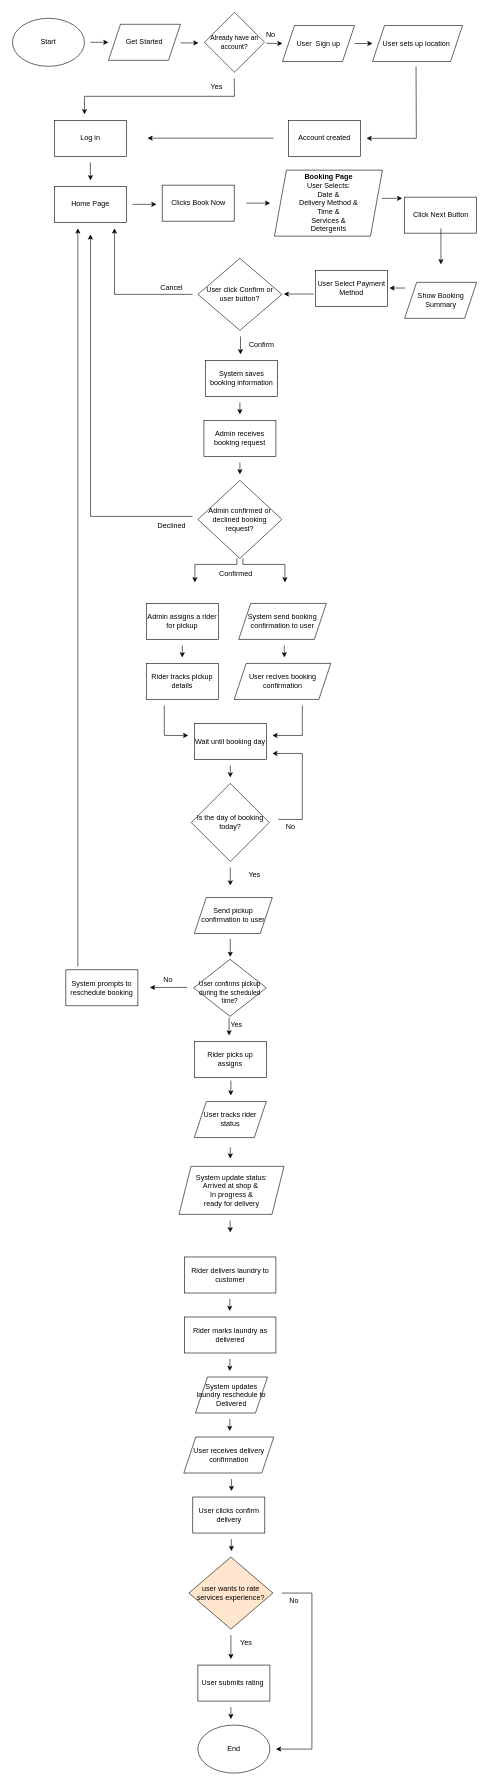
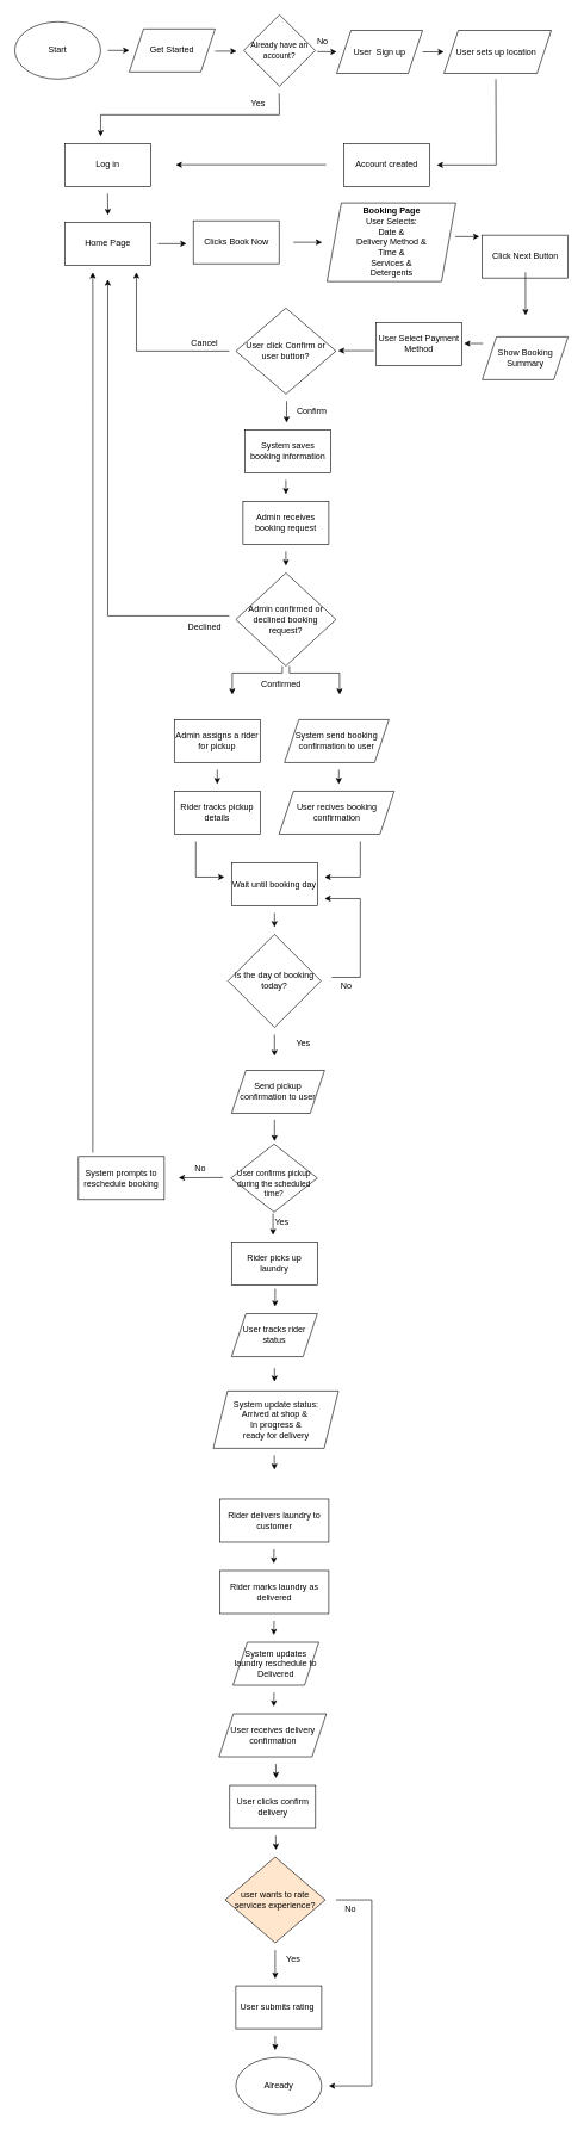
  <mxCell id="0" />
  <mxCell id="1" parent="0" />
  <mxCell id="2" value="Start" style="ellipse;whiteSpace=wrap;html=1;" parent="1" vertex="1"><mxGeometry x="20" y="30" width="120" height="80" as="geometry" /></mxCell>
  <mxCell id="3" value="&lt;font style=&quot;font-size: 11px;&quot;&gt;Already have an account?&lt;/font&gt;" style="rhombus;whiteSpace=wrap;html=1;" parent="1" vertex="1"><mxGeometry x="340" y="20" width="100" height="100" as="geometry" /></mxCell>
  <mxCell id="4" value="" style="endArrow=classic;html=1;rounded=0;" parent="1" edge="1"><mxGeometry width="50" height="50" relative="1" as="geometry"><mxPoint x="443" y="71.66" as="sourcePoint" /><mxPoint x="470" y="72" as="targetPoint" /></mxGeometry></mxCell>
  <mxCell id="5" value="Get Started" style="shape=parallelogram;perimeter=parallelogramPerimeter;whiteSpace=wrap;html=1;fixedSize=1;" parent="1" vertex="1"><mxGeometry x="180" y="40" width="120" height="60" as="geometry" /></mxCell>
  <mxCell id="6" value="" style="endArrow=classic;html=1;rounded=0;" parent="1" edge="1"><mxGeometry width="50" height="50" relative="1" as="geometry"><mxPoint x="389.5" y="130" as="sourcePoint" /><mxPoint x="140" y="190" as="targetPoint" /><Array as="points"><mxPoint x="390" y="160" /><mxPoint x="140" y="160" /></Array></mxGeometry></mxCell>
  <mxCell id="7" value="Log in" style="rounded=0;whiteSpace=wrap;html=1;" parent="1" vertex="1"><mxGeometry x="90" y="200" width="120" height="60" as="geometry" /></mxCell>
  <mxCell id="8" value="Yes" style="text;html=1;align=center;verticalAlign=middle;resizable=0;points=[];autosize=1;strokeColor=none;fillColor=none;" parent="1" vertex="1"><mxGeometry x="340" y="130" width="40" height="30" as="geometry" /></mxCell>
  <mxCell id="9" value="No" style="text;html=1;align=center;verticalAlign=middle;resizable=0;points=[];autosize=1;strokeColor=none;fillColor=none;" parent="1" vertex="1"><mxGeometry x="430" y="42" width="40" height="30" as="geometry" /></mxCell>
  <mxCell id="10" value="" style="endArrow=classic;html=1;rounded=0;" parent="1" edge="1"><mxGeometry width="50" height="50" relative="1" as="geometry"><mxPoint x="300" y="71" as="sourcePoint" /><mxPoint x="330" y="71" as="targetPoint" /></mxGeometry></mxCell>
  <mxCell id="11" value="" style="endArrow=classic;html=1;rounded=0;" parent="1" edge="1"><mxGeometry width="50" height="50" relative="1" as="geometry"><mxPoint x="150" y="70" as="sourcePoint" /><mxPoint x="180" y="70" as="targetPoint" /></mxGeometry></mxCell>
  <mxCell id="12" value="Home Page" style="rounded=0;whiteSpace=wrap;html=1;" parent="1" vertex="1"><mxGeometry x="90" y="310" width="120" height="60" as="geometry" /></mxCell>
  <mxCell id="13" value="" style="endArrow=classic;html=1;rounded=0;" parent="1" edge="1"><mxGeometry width="50" height="50" relative="1" as="geometry"><mxPoint x="149.76" y="270" as="sourcePoint" /><mxPoint x="150.1" y="300" as="targetPoint" /></mxGeometry></mxCell>
  <mxCell id="14" value="Clicks Book Now" style="rounded=0;whiteSpace=wrap;html=1;" parent="1" vertex="1"><mxGeometry x="269.5" y="308" width="120" height="60" as="geometry" /></mxCell>
  <mxCell id="15" value="" style="endArrow=classic;html=1;rounded=0;" parent="1" edge="1"><mxGeometry width="50" height="50" relative="1" as="geometry"><mxPoint x="220" y="340" as="sourcePoint" /><mxPoint x="260" y="340" as="targetPoint" /></mxGeometry></mxCell>
  <mxCell id="16" value="&lt;div&gt;&lt;b&gt;&lt;br&gt;&lt;/b&gt;&lt;/div&gt;&lt;b&gt;Booking Page&lt;/b&gt;&lt;div&gt;User Selects:&lt;br&gt;Date &amp;amp;&lt;br&gt;Delivery Method &amp;amp;&lt;br&gt;Time &amp;amp;&lt;div&gt;Services &amp;amp;&lt;/div&gt;&lt;div&gt;Detergents&lt;br&gt;&lt;div&gt;&lt;br&gt;&lt;/div&gt;&lt;/div&gt;&lt;/div&gt;" style="shape=parallelogram;perimeter=parallelogramPerimeter;whiteSpace=wrap;html=1;fixedSize=1;" parent="1" vertex="1"><mxGeometry x="456.5" y="283" width="180" height="110" as="geometry" /></mxCell>
  <mxCell id="17" value="Click Next Button" style="rounded=0;whiteSpace=wrap;html=1;" parent="1" vertex="1"><mxGeometry x="673.5" y="328" width="120" height="60" as="geometry" /></mxCell>
  <mxCell id="18" value="" style="endArrow=classic;html=1;rounded=0;" parent="1" edge="1"><mxGeometry width="50" height="50" relative="1" as="geometry"><mxPoint x="409.5" y="338" as="sourcePoint" /><mxPoint x="449.5" y="338" as="targetPoint" /></mxGeometry></mxCell>
  <mxCell id="19" value="" style="endArrow=classic;html=1;rounded=0;" parent="1" edge="1"><mxGeometry width="50" height="50" relative="1" as="geometry"><mxPoint x="635.59" y="330" as="sourcePoint" /><mxPoint x="669.5" y="330" as="targetPoint" /></mxGeometry></mxCell>
  <mxCell id="20" value="Show Booking Summary" style="shape=parallelogram;perimeter=parallelogramPerimeter;whiteSpace=wrap;html=1;fixedSize=1;" parent="1" vertex="1"><mxGeometry x="673.5" y="470" width="120" height="60" as="geometry" /></mxCell>
  <mxCell id="21" value="" style="endArrow=classic;html=1;rounded=0;" parent="1" edge="1"><mxGeometry width="50" height="50" relative="1" as="geometry"><mxPoint x="733.97" y="380" as="sourcePoint" /><mxPoint x="734" y="440" as="targetPoint" /></mxGeometry></mxCell>
  <mxCell id="22" value="" style="endArrow=classic;html=1;rounded=0;" parent="1" edge="1"><mxGeometry width="50" height="50" relative="1" as="geometry"><mxPoint x="674.5" y="479.47" as="sourcePoint" /><mxPoint x="648.03" y="479.47" as="targetPoint" /></mxGeometry></mxCell>
  <mxCell id="23" value="User Select Payment Method" style="rounded=0;whiteSpace=wrap;html=1;" parent="1" vertex="1"><mxGeometry x="525" y="450" width="120" height="60" as="geometry" /></mxCell>
  <mxCell id="24" value="" style="endArrow=classic;html=1;rounded=0;" parent="1" edge="1"><mxGeometry width="50" height="50" relative="1" as="geometry"><mxPoint x="522" y="489.47" as="sourcePoint" /><mxPoint x="472" y="489.47" as="targetPoint" /></mxGeometry></mxCell>
  <mxCell id="25" value="System saves booking information" style="rounded=0;whiteSpace=wrap;html=1;" parent="1" vertex="1"><mxGeometry x="341.5" y="600" width="120" height="60" as="geometry" /></mxCell>
  <mxCell id="26" value="Admin receives booking request" style="rounded=0;whiteSpace=wrap;html=1;" parent="1" vertex="1"><mxGeometry x="339" y="700" width="120" height="60" as="geometry" /></mxCell>
  <mxCell id="27" value="Admin assigns a rider for pickup" style="rounded=0;whiteSpace=wrap;html=1;" parent="1" vertex="1"><mxGeometry x="243" y="1005" width="120" height="60" as="geometry" /></mxCell>
  <mxCell id="28" value="Rider tracks pickup details" style="rounded=0;whiteSpace=wrap;html=1;" parent="1" vertex="1"><mxGeometry x="243" y="1105" width="120" height="60" as="geometry" /></mxCell>
  <mxCell id="29" value="User sets up location&amp;nbsp;" style="shape=parallelogram;perimeter=parallelogramPerimeter;whiteSpace=wrap;html=1;fixedSize=1;" parent="1" vertex="1"><mxGeometry x="620" y="42" width="150" height="60" as="geometry" /></mxCell>
  <mxCell id="30" value="Account created" style="rounded=0;whiteSpace=wrap;html=1;" parent="1" vertex="1"><mxGeometry x="480" y="200" width="120" height="60" as="geometry" /></mxCell>
  <mxCell id="31" value="" style="endArrow=classic;html=1;rounded=0;" parent="1" edge="1"><mxGeometry width="50" height="50" relative="1" as="geometry"><mxPoint x="590" y="72" as="sourcePoint" /><mxPoint x="620" y="72" as="targetPoint" /></mxGeometry></mxCell>
  <mxCell id="32" value="" style="endArrow=classic;html=1;rounded=0;" parent="1" edge="1"><mxGeometry width="50" height="50" relative="1" as="geometry"><mxPoint x="692.5" y="110" as="sourcePoint" /><mxPoint x="610" y="230" as="targetPoint" /><Array as="points"><mxPoint x="693" y="230" /></Array></mxGeometry></mxCell>
  <mxCell id="33" value="" style="endArrow=classic;html=1;rounded=0;" parent="1" edge="1"><mxGeometry width="50" height="50" relative="1" as="geometry"><mxPoint x="455" y="229.68" as="sourcePoint" /><mxPoint x="245" y="229.68" as="targetPoint" /></mxGeometry></mxCell>
  <mxCell id="34" value="User click Confirm or user button?" style="rhombus;whiteSpace=wrap;html=1;" parent="1" vertex="1"><mxGeometry x="329" y="430" width="140" height="120" as="geometry" /></mxCell>
  <mxCell id="35" value="" style="endArrow=classic;html=1;rounded=0;" parent="1" edge="1"><mxGeometry width="50" height="50" relative="1" as="geometry"><mxPoint x="400" y="560" as="sourcePoint" /><mxPoint x="400" y="590" as="targetPoint" /></mxGeometry></mxCell>
  <mxCell id="36" value="Cancel" style="text;html=1;align=center;verticalAlign=middle;resizable=0;points=[];autosize=1;strokeColor=none;fillColor=none;" parent="1" vertex="1"><mxGeometry x="255" y="465" width="60" height="30" as="geometry" /></mxCell>
  <mxCell id="37" value="Confirm" style="text;html=1;align=center;verticalAlign=middle;resizable=0;points=[];autosize=1;strokeColor=none;fillColor=none;" parent="1" vertex="1"><mxGeometry x="400" y="560" width="70" height="30" as="geometry" /></mxCell>
  <mxCell id="38" value="Confirmed" style="text;html=1;align=center;verticalAlign=middle;resizable=0;points=[];autosize=1;strokeColor=none;fillColor=none;" parent="1" vertex="1"><mxGeometry x="352" y="940" width="80" height="30" as="geometry" /></mxCell>
  <mxCell id="39" value="Declined" style="text;html=1;align=center;verticalAlign=middle;resizable=0;points=[];autosize=1;strokeColor=none;fillColor=none;" parent="1" vertex="1"><mxGeometry x="250" y="860" width="70" height="30" as="geometry" /></mxCell>
  <mxCell id="40" value="User&amp;nbsp; Sign up" style="shape=parallelogram;perimeter=parallelogramPerimeter;whiteSpace=wrap;html=1;fixedSize=1;" parent="1" vertex="1"><mxGeometry x="470" y="42" width="120" height="60" as="geometry" /></mxCell>
  <mxCell id="41" value="System send booking confirmation to user" style="shape=parallelogram;perimeter=parallelogramPerimeter;whiteSpace=wrap;html=1;fixedSize=1;" parent="1" vertex="1"><mxGeometry x="397" y="1005" width="146" height="60" as="geometry" /></mxCell>
  <mxCell id="42" value="User recives booking confirmation" style="shape=parallelogram;perimeter=parallelogramPerimeter;whiteSpace=wrap;html=1;fixedSize=1;" parent="1" vertex="1"><mxGeometry x="389.5" y="1105" width="161" height="60" as="geometry" /></mxCell>
  <mxCell id="43" value="" style="endArrow=classic;html=1;rounded=0;" parent="1" edge="1"><mxGeometry width="50" height="50" relative="1" as="geometry"><mxPoint x="404" y="930" as="sourcePoint" /><mxPoint x="474" y="970" as="targetPoint" /><Array as="points"><mxPoint x="404" y="940" /><mxPoint x="474" y="940" /></Array></mxGeometry></mxCell>
  <mxCell id="44" value="" style="endArrow=classic;html=1;rounded=0;" parent="1" edge="1"><mxGeometry width="50" height="50" relative="1" as="geometry"><mxPoint x="394" y="930" as="sourcePoint" /><mxPoint x="324" y="970" as="targetPoint" /><Array as="points"><mxPoint x="394" y="940" /><mxPoint x="324" y="940" /></Array></mxGeometry></mxCell>
  <mxCell id="45" value="" style="endArrow=classic;html=1;rounded=0;" parent="1" edge="1"><mxGeometry width="50" height="50" relative="1" as="geometry"><mxPoint x="303" y="1075" as="sourcePoint" /><mxPoint x="303" y="1095" as="targetPoint" /></mxGeometry></mxCell>
  <mxCell id="46" value="" style="endArrow=classic;html=1;rounded=0;" parent="1" edge="1"><mxGeometry width="50" height="50" relative="1" as="geometry"><mxPoint x="473" y="1075" as="sourcePoint" /><mxPoint x="473" y="1095" as="targetPoint" /></mxGeometry></mxCell>
  <mxCell id="47" value="Wait until booking day" style="rounded=0;whiteSpace=wrap;html=1;" parent="1" vertex="1"><mxGeometry x="323" y="1205" width="120" height="60" as="geometry" /></mxCell>
  <mxCell id="48" value="" style="endArrow=classic;html=1;rounded=0;" parent="1" edge="1"><mxGeometry width="50" height="50" relative="1" as="geometry"><mxPoint x="273" y="1175" as="sourcePoint" /><mxPoint x="313" y="1225" as="targetPoint" /><Array as="points"><mxPoint x="273" y="1225" /></Array></mxGeometry></mxCell>
  <mxCell id="49" value="" style="endArrow=classic;html=1;rounded=0;" parent="1" edge="1"><mxGeometry width="50" height="50" relative="1" as="geometry"><mxPoint x="503" y="1175" as="sourcePoint" /><mxPoint x="453" y="1225" as="targetPoint" /><Array as="points"><mxPoint x="503" y="1225" /></Array></mxGeometry></mxCell>
  <mxCell id="50" value="Is the day of booking today?" style="rhombus;whiteSpace=wrap;html=1;" parent="1" vertex="1"><mxGeometry x="318" y="1305" width="130" height="130" as="geometry" /></mxCell>
  <mxCell id="51" value="" style="endArrow=classic;html=1;rounded=0;" parent="1" edge="1"><mxGeometry width="50" height="50" relative="1" as="geometry"><mxPoint x="383" y="1275" as="sourcePoint" /><mxPoint x="383" y="1295" as="targetPoint" /></mxGeometry></mxCell>
  <mxCell id="52" value="" style="endArrow=classic;html=1;rounded=0;" parent="1" edge="1"><mxGeometry width="50" height="50" relative="1" as="geometry"><mxPoint x="383" y="1445" as="sourcePoint" /><mxPoint x="383" y="1475" as="targetPoint" /></mxGeometry></mxCell>
  <mxCell id="53" value="Yes" style="text;html=1;align=center;verticalAlign=middle;resizable=0;points=[];autosize=1;strokeColor=none;fillColor=none;" parent="1" vertex="1"><mxGeometry x="403" y="1443" width="40" height="30" as="geometry" /></mxCell>
  <mxCell id="54" value="" style="endArrow=classic;html=1;rounded=0;" parent="1" edge="1"><mxGeometry width="50" height="50" relative="1" as="geometry"><mxPoint x="463" y="1365" as="sourcePoint" /><mxPoint x="453" y="1255" as="targetPoint" /><Array as="points"><mxPoint x="503" y="1365" /><mxPoint x="503" y="1255" /></Array></mxGeometry></mxCell>
  <mxCell id="55" value="No" style="text;html=1;align=center;verticalAlign=middle;resizable=0;points=[];autosize=1;strokeColor=none;fillColor=none;" parent="1" vertex="1"><mxGeometry x="463" y="1363" width="40" height="30" as="geometry" /></mxCell>
  <mxCell id="56" value="" style="endArrow=classic;html=1;rounded=0;" parent="1" edge="1"><mxGeometry width="50" height="50" relative="1" as="geometry"><mxPoint x="383" y="1564" as="sourcePoint" /><mxPoint x="383" y="1594" as="targetPoint" /></mxGeometry></mxCell>
  <mxCell id="57" value="&lt;font style=&quot;font-size: 11px;&quot;&gt;&lt;br&gt;&lt;/font&gt;&lt;div&gt;&lt;span style=&quot;caret-color: rgba(0, 0, 0, 0);&quot;&gt;&lt;font style=&quot;font-size: 11px;&quot;&gt;User confirms pickup during the scheduled time?&lt;/font&gt;&lt;/span&gt;&lt;/div&gt;" style="rhombus;whiteSpace=wrap;html=1;" parent="1" vertex="1"><mxGeometry x="322" y="1598" width="121" height="95" as="geometry" /></mxCell>
  <mxCell id="58" value="" style="endArrow=classic;html=1;rounded=0;" parent="1" edge="1"><mxGeometry width="50" height="50" relative="1" as="geometry"><mxPoint x="381" y="1695" as="sourcePoint" /><mxPoint x="381" y="1725" as="targetPoint" /></mxGeometry></mxCell>
  <mxCell id="59" value="Yes" style="text;html=1;align=center;verticalAlign=middle;resizable=0;points=[];autosize=1;strokeColor=none;fillColor=none;" parent="1" vertex="1"><mxGeometry x="373" y="1693" width="40" height="30" as="geometry" /></mxCell>
  <mxCell id="60" value="Send pickup confirmation to user" style="shape=parallelogram;perimeter=parallelogramPerimeter;whiteSpace=wrap;html=1;fixedSize=1;" parent="1" vertex="1"><mxGeometry x="323" y="1495" width="130" height="60" as="geometry" /></mxCell>
- <mxCell id="61" value="Rider picks up assigns" style="rounded=0;whiteSpace=wrap;html=1;" parent="1" vertex="1"><mxGeometry x="323" y="1735" width="120" height="60" as="geometry" /></mxCell>
+ <mxCell id="61" value="Rider picks up laundry" style="rounded=0;whiteSpace=wrap;html=1;" parent="1" vertex="1"><mxGeometry x="323" y="1735" width="120" height="60" as="geometry" /></mxCell>
  <mxCell id="62" value="" style="endArrow=classic;html=1;rounded=0;" parent="1" edge="1"><mxGeometry width="50" height="50" relative="1" as="geometry"><mxPoint x="311" y="1644.76" as="sourcePoint" /><mxPoint x="249" y="1645" as="targetPoint" /></mxGeometry></mxCell>
  <mxCell id="63" value="" style="endArrow=classic;html=1;rounded=0;" parent="1" edge="1"><mxGeometry width="50" height="50" relative="1" as="geometry"><mxPoint x="399" y="670" as="sourcePoint" /><mxPoint x="399" y="690" as="targetPoint" /></mxGeometry></mxCell>
  <mxCell id="64" value="" style="endArrow=classic;html=1;rounded=0;" parent="1" edge="1"><mxGeometry width="50" height="50" relative="1" as="geometry"><mxPoint x="399" y="770" as="sourcePoint" /><mxPoint x="399" y="790" as="targetPoint" /></mxGeometry></mxCell>
  <mxCell id="65" value="" style="endArrow=classic;html=1;rounded=0;" parent="1" edge="1"><mxGeometry width="50" height="50" relative="1" as="geometry"><mxPoint x="384" y="1800" as="sourcePoint" /><mxPoint x="383.82" y="1825" as="targetPoint" /></mxGeometry></mxCell>
  <mxCell id="66" value="&lt;span style=&quot;caret-color: rgba(0, 0, 0, 0);&quot;&gt;User tracks rider status&lt;/span&gt;" style="shape=parallelogram;perimeter=parallelogramPerimeter;whiteSpace=wrap;html=1;fixedSize=1;" parent="1" vertex="1"><mxGeometry x="323" y="1835" width="120" height="60" as="geometry" /></mxCell>
  <mxCell id="67" value="System update status:&lt;br&gt;Arrived at shop &amp;amp;&amp;nbsp;&lt;br&gt;In progress &amp;amp;&lt;br&gt;ready for delivery" style="shape=parallelogram;perimeter=parallelogramPerimeter;whiteSpace=wrap;html=1;fixedSize=1;" parent="1" vertex="1"><mxGeometry x="297.5" y="1943" width="175" height="80" as="geometry" /></mxCell>
  <mxCell id="68" value="" style="endArrow=classic;html=1;rounded=0;" parent="1" edge="1"><mxGeometry width="50" height="50" relative="1" as="geometry"><mxPoint x="383" y="1911" as="sourcePoint" /><mxPoint x="383" y="1930" as="targetPoint" /></mxGeometry></mxCell>
  <mxCell id="69" value="Rider delivers laundry to customer" style="rounded=0;whiteSpace=wrap;html=1;" parent="1" vertex="1"><mxGeometry x="307" y="2094" width="152" height="60" as="geometry" /></mxCell>
  <mxCell id="70" value="System updates laundry reschedule to&lt;br&gt;Delivered" style="shape=parallelogram;perimeter=parallelogramPerimeter;whiteSpace=wrap;html=1;fixedSize=1;" parent="1" vertex="1"><mxGeometry x="325" y="2294" width="120" height="60" as="geometry" /></mxCell>
  <mxCell id="71" value="Rider marks laundry as delivered" style="rounded=0;whiteSpace=wrap;html=1;" parent="1" vertex="1"><mxGeometry x="307" y="2194" width="152" height="60" as="geometry" /></mxCell>
  <mxCell id="72" value="User receives delivery confirmation" style="shape=parallelogram;perimeter=parallelogramPerimeter;whiteSpace=wrap;html=1;fixedSize=1;" parent="1" vertex="1"><mxGeometry x="305.5" y="2394" width="150" height="60" as="geometry" /></mxCell>
  <mxCell id="73" value="User clicks confirm delivery" style="rounded=0;whiteSpace=wrap;html=1;" parent="1" vertex="1"><mxGeometry x="320.5" y="2494" width="120" height="60" as="geometry" /></mxCell>
  <mxCell id="74" value="user wants to rate services experience?" style="rhombus;whiteSpace=wrap;html=1;fillColor=#ffe6cc;" parent="1" vertex="1"><mxGeometry x="314" y="2594" width="140" height="120" as="geometry" /></mxCell>
  <mxCell id="75" value="User submits rating&amp;nbsp;" style="rounded=0;whiteSpace=wrap;html=1;" parent="1" vertex="1"><mxGeometry x="329" y="2774" width="120" height="60" as="geometry" /></mxCell>
- <mxCell id="76" value="End" style="ellipse;whiteSpace=wrap;html=1;" parent="1" vertex="1"><mxGeometry x="329" y="2874" width="120" height="80" as="geometry" /></mxCell>
+ <mxCell id="76" value="Already" style="ellipse;whiteSpace=wrap;html=1;" parent="1" vertex="1"><mxGeometry x="329" y="2874" width="120" height="80" as="geometry" /></mxCell>
  <mxCell id="77" value="" style="endArrow=classic;html=1;rounded=0;" parent="1" edge="1"><mxGeometry width="50" height="50" relative="1" as="geometry"><mxPoint x="384" y="2724" as="sourcePoint" /><mxPoint x="384" y="2764" as="targetPoint" /></mxGeometry></mxCell>
  <mxCell id="78" value="Yes" style="text;html=1;align=center;verticalAlign=middle;resizable=0;points=[];autosize=1;strokeColor=none;fillColor=none;" parent="1" vertex="1"><mxGeometry x="389" y="2722" width="40" height="30" as="geometry" /></mxCell>
  <mxCell id="79" value="" style="endArrow=classic;html=1;rounded=0;" parent="1" edge="1"><mxGeometry width="50" height="50" relative="1" as="geometry"><mxPoint x="469" y="2654" as="sourcePoint" /><mxPoint x="459" y="2914" as="targetPoint" /><Array as="points"><mxPoint x="519" y="2654" /><mxPoint x="519" y="2914" /></Array></mxGeometry></mxCell>
  <mxCell id="80" value="No" style="text;html=1;align=center;verticalAlign=middle;resizable=0;points=[];autosize=1;strokeColor=none;fillColor=none;" parent="1" vertex="1"><mxGeometry x="469" y="2652" width="40" height="30" as="geometry" /></mxCell>
  <mxCell id="81" value="" style="endArrow=classic;html=1;rounded=0;" parent="1" edge="1"><mxGeometry width="50" height="50" relative="1" as="geometry"><mxPoint x="384" y="2844" as="sourcePoint" /><mxPoint x="384" y="2864" as="targetPoint" /></mxGeometry></mxCell>
  <mxCell id="82" value="" style="endArrow=classic;html=1;rounded=0;" parent="1" edge="1"><mxGeometry width="50" height="50" relative="1" as="geometry"><mxPoint x="384.64" y="2564" as="sourcePoint" /><mxPoint x="385" y="2584" as="targetPoint" /></mxGeometry></mxCell>
  <mxCell id="83" value="" style="endArrow=classic;html=1;rounded=0;" parent="1" edge="1"><mxGeometry width="50" height="50" relative="1" as="geometry"><mxPoint x="382.65" y="2033" as="sourcePoint" /><mxPoint x="383" y="2053" as="targetPoint" /></mxGeometry></mxCell>
  <mxCell id="84" value="" style="endArrow=classic;html=1;rounded=0;" parent="1" edge="1"><mxGeometry width="50" height="50" relative="1" as="geometry"><mxPoint x="382.39" y="2164" as="sourcePoint" /><mxPoint x="382" y="2184" as="targetPoint" /></mxGeometry></mxCell>
  <mxCell id="85" value="" style="endArrow=classic;html=1;rounded=0;" parent="1" edge="1"><mxGeometry width="50" height="50" relative="1" as="geometry"><mxPoint x="382.49" y="2264" as="sourcePoint" /><mxPoint x="382" y="2284" as="targetPoint" /></mxGeometry></mxCell>
  <mxCell id="86" value="" style="endArrow=classic;html=1;rounded=0;" parent="1" edge="1"><mxGeometry width="50" height="50" relative="1" as="geometry"><mxPoint x="382.39" y="2364" as="sourcePoint" /><mxPoint x="382" y="2384" as="targetPoint" /></mxGeometry></mxCell>
  <mxCell id="87" value="" style="endArrow=classic;html=1;rounded=0;" parent="1" edge="1"><mxGeometry width="50" height="50" relative="1" as="geometry"><mxPoint x="384.79" y="2464" as="sourcePoint" /><mxPoint x="385.04" y="2484" as="targetPoint" /></mxGeometry></mxCell>
  <mxCell id="88" value="" style="endArrow=classic;html=1;rounded=0;" parent="1" edge="1"><mxGeometry width="50" height="50" relative="1" as="geometry"><mxPoint x="320" y="490" as="sourcePoint" /><mxPoint x="190" y="380" as="targetPoint" /><Array as="points"><mxPoint x="190" y="490" /></Array></mxGeometry></mxCell>
  <mxCell id="89" value="&lt;span style=&quot;caret-color: rgba(0, 0, 0, 0);&quot;&gt;Admin confirmed or declined booking request?&lt;/span&gt;" style="rhombus;whiteSpace=wrap;html=1;" parent="1" vertex="1"><mxGeometry x="329" y="800" width="140" height="130" as="geometry" /></mxCell>
  <mxCell id="90" value="" style="endArrow=classic;html=1;rounded=0;" parent="1" edge="1"><mxGeometry width="50" height="50" relative="1" as="geometry"><mxPoint x="320" y="860" as="sourcePoint" /><mxPoint x="150" y="390" as="targetPoint" /><Array as="points"><mxPoint x="150" y="860" /></Array></mxGeometry></mxCell>
  <mxCell id="91" value="" style="endArrow=classic;html=1;rounded=0;" parent="1" edge="1"><mxGeometry width="50" height="50" relative="1" as="geometry"><mxPoint x="129" y="1610" as="sourcePoint" /><mxPoint x="129" y="380" as="targetPoint" /><Array as="points"><mxPoint x="129" y="1120" /><mxPoint x="129" y="560" /></Array></mxGeometry></mxCell>
  <mxCell id="92" value="&lt;span style=&quot;caret-color: rgba(0, 0, 0, 0);&quot;&gt;System prompts to reschedule booking&lt;/span&gt;" style="rounded=0;whiteSpace=wrap;html=1;" vertex="1" parent="1"><mxGeometry x="109" y="1615.5" width="120" height="60" as="geometry" /></mxCell>
  <mxCell id="93" value="No" style="text;html=1;align=center;verticalAlign=middle;resizable=0;points=[];autosize=1;strokeColor=none;fillColor=none;" vertex="1" parent="1"><mxGeometry x="259" y="1618" width="40" height="30" as="geometry" /></mxCell>
